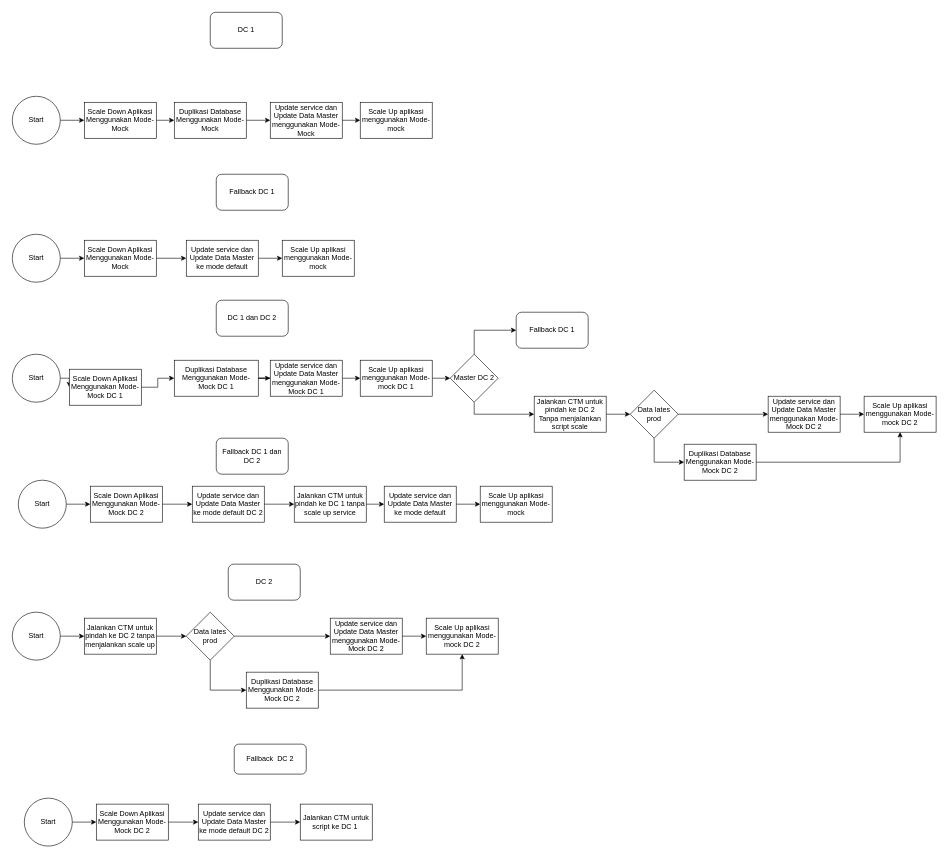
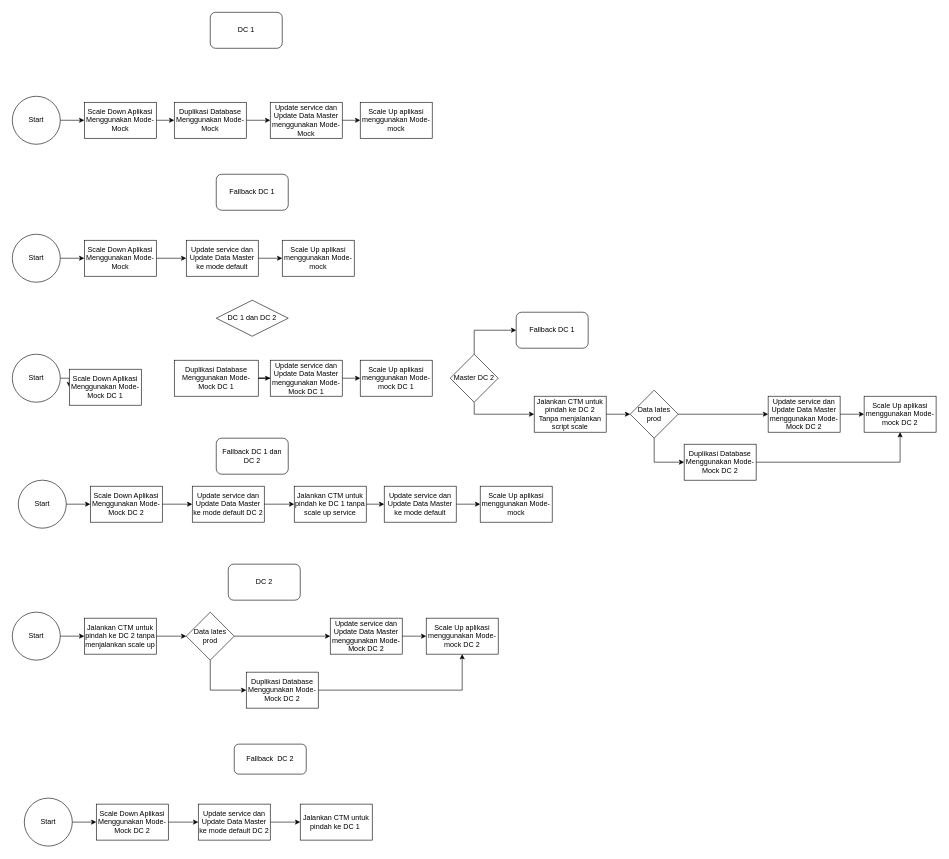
  <mxCell id="0" />
  <mxCell id="1" parent="0" />
  <mxCell id="2" style="edgeStyle=orthogonalEdgeStyle;rounded=0;orthogonalLoop=1;jettySize=auto;html=1;exitX=1;exitY=0.5;exitDx=0;exitDy=0;entryX=0;entryY=0.5;entryDx=0;entryDy=0;" edge="1" parent="1" source="3" target="5"><mxGeometry relative="1" as="geometry" /></mxCell>
  <mxCell id="3" value="Start" style="ellipse;whiteSpace=wrap;html=1;aspect=fixed;" vertex="1" parent="1"><mxGeometry x="20" y="160" width="80" height="80" as="geometry" /></mxCell>
  <mxCell id="4" style="edgeStyle=orthogonalEdgeStyle;rounded=0;orthogonalLoop=1;jettySize=auto;html=1;exitX=1;exitY=0.5;exitDx=0;exitDy=0;entryX=0;entryY=0.5;entryDx=0;entryDy=0;" edge="1" parent="1" source="5" target="7"><mxGeometry relative="1" as="geometry" /></mxCell>
  <mxCell id="5" value="Scale Down Aplikasi Menggunakan Mode-Mock" style="rounded=0;whiteSpace=wrap;html=1;" vertex="1" parent="1"><mxGeometry x="140" y="170" width="120" height="60" as="geometry" /></mxCell>
  <mxCell id="6" style="edgeStyle=orthogonalEdgeStyle;rounded=0;orthogonalLoop=1;jettySize=auto;html=1;exitX=1;exitY=0.5;exitDx=0;exitDy=0;" edge="1" parent="1" source="7" target="9"><mxGeometry relative="1" as="geometry" /></mxCell>
  <mxCell id="7" value="Duplikasi Database Menggunakan Mode-Mock" style="rounded=0;whiteSpace=wrap;html=1;" vertex="1" parent="1"><mxGeometry x="290" y="170" width="120" height="60" as="geometry" /></mxCell>
  <mxCell id="8" style="edgeStyle=orthogonalEdgeStyle;rounded=0;orthogonalLoop=1;jettySize=auto;html=1;exitX=1;exitY=0.5;exitDx=0;exitDy=0;entryX=0;entryY=0.5;entryDx=0;entryDy=0;" edge="1" parent="1" source="9" target="10"><mxGeometry relative="1" as="geometry" /></mxCell>
  <mxCell id="9" value="Update service dan Update Data Master menggunakan Mode-Mock" style="rounded=0;whiteSpace=wrap;html=1;" vertex="1" parent="1"><mxGeometry x="450" y="170" width="120" height="60" as="geometry" /></mxCell>
  <mxCell id="10" value="Scale Up aplikasi menggunakan Mode-mock" style="rounded=0;whiteSpace=wrap;html=1;" vertex="1" parent="1"><mxGeometry x="600" y="170" width="120" height="60" as="geometry" /></mxCell>
  <mxCell id="11" value="DC 1" style="rounded=1;whiteSpace=wrap;html=1;" vertex="1" parent="1"><mxGeometry x="350" y="20" width="120" height="60" as="geometry" /></mxCell>
  <mxCell id="12" value="Fallback DC 1" style="rounded=1;whiteSpace=wrap;html=1;" vertex="1" parent="1"><mxGeometry x="360" y="290" width="120" height="60" as="geometry" /></mxCell>
  <mxCell id="13" style="edgeStyle=orthogonalEdgeStyle;rounded=0;orthogonalLoop=1;jettySize=auto;html=1;exitX=1;exitY=0.5;exitDx=0;exitDy=0;entryX=0;entryY=0.5;entryDx=0;entryDy=0;" edge="1" source="14" target="16" parent="1"><mxGeometry relative="1" as="geometry" /></mxCell>
  <mxCell id="14" value="Start" style="ellipse;whiteSpace=wrap;html=1;aspect=fixed;" vertex="1" parent="1"><mxGeometry x="20" y="390" width="80" height="80" as="geometry" /></mxCell>
  <mxCell id="15" style="edgeStyle=orthogonalEdgeStyle;rounded=0;orthogonalLoop=1;jettySize=auto;html=1;exitX=1;exitY=0.5;exitDx=0;exitDy=0;entryX=0;entryY=0.5;entryDx=0;entryDy=0;" edge="1" source="16" target="18" parent="1"><mxGeometry relative="1" as="geometry" /></mxCell>
  <mxCell id="16" value="Scale Down Aplikasi Menggunakan Mode-Mock" style="rounded=0;whiteSpace=wrap;html=1;" vertex="1" parent="1"><mxGeometry x="140" y="400" width="120" height="60" as="geometry" /></mxCell>
  <mxCell id="17" style="edgeStyle=orthogonalEdgeStyle;rounded=0;orthogonalLoop=1;jettySize=auto;html=1;exitX=1;exitY=0.5;exitDx=0;exitDy=0;entryX=0;entryY=0.5;entryDx=0;entryDy=0;" edge="1" parent="1" source="18" target="19"><mxGeometry relative="1" as="geometry" /></mxCell>
  <mxCell id="18" value="Update service dan Update Data Master ke mode default" style="rounded=0;whiteSpace=wrap;html=1;" vertex="1" parent="1"><mxGeometry x="310" y="400" width="120" height="60" as="geometry" /></mxCell>
  <mxCell id="19" value="Scale Up aplikasi menggunakan Mode-mock" style="rounded=0;whiteSpace=wrap;html=1;" vertex="1" parent="1"><mxGeometry x="470" y="400" width="120" height="60" as="geometry" /></mxCell>
- <mxCell id="20" value="DC 1 dan DC 2" style="rounded=1;whiteSpace=wrap;html=1;" vertex="1" parent="1"><mxGeometry x="360" y="500" width="120" height="60" as="geometry" /></mxCell>
+ <mxCell id="20" value="DC 1 dan DC 2" style="rhombus;whiteSpace=wrap;html=1;" vertex="1" parent="1"><mxGeometry x="360" y="500" width="120" height="60" as="geometry" /></mxCell>
  <mxCell id="21" style="edgeStyle=orthogonalEdgeStyle;rounded=0;orthogonalLoop=1;jettySize=auto;html=1;exitX=1;exitY=0.5;exitDx=0;exitDy=0;entryX=0;entryY=0.5;entryDx=0;entryDy=0;" edge="1" source="22" target="24" parent="1"><mxGeometry relative="1" as="geometry" /></mxCell>
  <mxCell id="22" value="Start" style="ellipse;whiteSpace=wrap;html=1;aspect=fixed;" vertex="1" parent="1"><mxGeometry x="20" y="590" width="80" height="80" as="geometry" /></mxCell>
- <mxCell id="23" style="edgeStyle=orthogonalEdgeStyle;rounded=0;orthogonalLoop=1;jettySize=auto;html=1;exitX=1;exitY=0.5;exitDx=0;exitDy=0;entryX=0;entryY=0.5;entryDx=0;entryDy=0;" edge="1" source="24" target="26" parent="1"><mxGeometry relative="1" as="geometry" /></mxCell>
  <mxCell id="24" value="Scale Down Aplikasi Menggunakan Mode-Mock DC 1" style="rounded=0;whiteSpace=wrap;html=1;" vertex="1" parent="1"><mxGeometry x="115" y="615" width="120" height="60" as="geometry" /></mxCell>
  <mxCell id="25" style="edgeStyle=orthogonalEdgeStyle;rounded=0;orthogonalLoop=1;jettySize=auto;html=1;exitX=1;exitY=0.5;exitDx=0;exitDy=0;" edge="1" source="26" target="28" parent="1"><mxGeometry relative="1" as="geometry" /></mxCell>
  <mxCell id="26" value="Duplikasi Database Menggunakan Mode-Mock DC 1" style="rounded=0;whiteSpace=wrap;html=1;" vertex="1" parent="1"><mxGeometry x="290" y="600" width="140" height="60" as="geometry" /></mxCell>
  <mxCell id="27" style="edgeStyle=orthogonalEdgeStyle;rounded=0;orthogonalLoop=1;jettySize=auto;html=1;exitX=1;exitY=0.5;exitDx=0;exitDy=0;entryX=0;entryY=0.5;entryDx=0;entryDy=0;" edge="1" source="28" target="30" parent="1"><mxGeometry relative="1" as="geometry" /></mxCell>
  <mxCell id="28" value="Update service dan Update Data Master menggunakan Mode-Mock DC 1" style="rounded=0;whiteSpace=wrap;html=1;" vertex="1" parent="1"><mxGeometry x="450" y="600" width="120" height="60" as="geometry" /></mxCell>
- <mxCell id="29" style="edgeStyle=orthogonalEdgeStyle;rounded=0;orthogonalLoop=1;jettySize=auto;html=1;exitX=1;exitY=0.5;exitDx=0;exitDy=0;entryX=0;entryY=0.5;entryDx=0;entryDy=0;" edge="1" parent="1" source="30" target="33"><mxGeometry relative="1" as="geometry" /></mxCell>
  <mxCell id="30" value="Scale Up aplikasi menggunakan Mode-mock DC 1" style="rounded=0;whiteSpace=wrap;html=1;" vertex="1" parent="1"><mxGeometry x="600" y="600" width="120" height="60" as="geometry" /></mxCell>
  <mxCell id="31" style="edgeStyle=orthogonalEdgeStyle;rounded=0;orthogonalLoop=1;jettySize=auto;html=1;exitX=0.5;exitY=0;exitDx=0;exitDy=0;entryX=0;entryY=0.5;entryDx=0;entryDy=0;" edge="1" parent="1" source="33" target="34"><mxGeometry relative="1" as="geometry" /></mxCell>
  <mxCell id="32" style="edgeStyle=orthogonalEdgeStyle;rounded=0;orthogonalLoop=1;jettySize=auto;html=1;exitX=0.5;exitY=1;exitDx=0;exitDy=0;entryX=0;entryY=0.5;entryDx=0;entryDy=0;" edge="1" parent="1" source="33" target="36"><mxGeometry relative="1" as="geometry" /></mxCell>
  <mxCell id="33" value="Master DC 2" style="rhombus;whiteSpace=wrap;html=1;" vertex="1" parent="1"><mxGeometry x="750" y="590" width="80" height="80" as="geometry" /></mxCell>
  <mxCell id="34" value="Fallback DC 1" style="rounded=1;whiteSpace=wrap;html=1;" vertex="1" parent="1"><mxGeometry x="860" y="520" width="120" height="60" as="geometry" /></mxCell>
  <mxCell id="35" style="edgeStyle=orthogonalEdgeStyle;rounded=0;orthogonalLoop=1;jettySize=auto;html=1;exitX=1;exitY=0.5;exitDx=0;exitDy=0;entryX=0;entryY=0.5;entryDx=0;entryDy=0;" edge="1" parent="1" source="36" target="39"><mxGeometry relative="1" as="geometry" /></mxCell>
  <mxCell id="36" value="Jalankan CTM untuk pindah ke DC 2 Tanpa menjalankan script scale" style="rounded=0;whiteSpace=wrap;html=1;" vertex="1" parent="1"><mxGeometry x="890" y="660" width="120" height="60" as="geometry" /></mxCell>
  <mxCell id="37" style="edgeStyle=orthogonalEdgeStyle;rounded=0;orthogonalLoop=1;jettySize=auto;html=1;exitX=1;exitY=0.5;exitDx=0;exitDy=0;" edge="1" parent="1" source="39" target="41"><mxGeometry relative="1" as="geometry"><mxPoint x="1200" y="680" as="targetPoint" /></mxGeometry></mxCell>
  <mxCell id="38" style="edgeStyle=orthogonalEdgeStyle;rounded=0;orthogonalLoop=1;jettySize=auto;html=1;exitX=0.5;exitY=1;exitDx=0;exitDy=0;entryX=0;entryY=0.5;entryDx=0;entryDy=0;" edge="1" parent="1" source="39" target="44"><mxGeometry relative="1" as="geometry" /></mxCell>
  <mxCell id="39" value="Data lates prod" style="rhombus;whiteSpace=wrap;html=1;" vertex="1" parent="1"><mxGeometry x="1050" width="80" height="80" as="geometry" y="650" /></mxCell>
  <mxCell id="40" style="edgeStyle=orthogonalEdgeStyle;rounded=0;orthogonalLoop=1;jettySize=auto;html=1;exitX=1;exitY=0.5;exitDx=0;exitDy=0;entryX=0;entryY=0.5;entryDx=0;entryDy=0;" edge="1" parent="1" source="41" target="42"><mxGeometry relative="1" as="geometry" /></mxCell>
  <mxCell id="41" value="&lt;br&gt;&lt;span style=&quot;color: rgb(0, 0, 0); font-family: Helvetica; font-size: 12px; font-style: normal; font-variant-ligatures: normal; font-variant-caps: normal; font-weight: 400; letter-spacing: normal; orphans: 2; text-align: center; text-indent: 0px; text-transform: none; widows: 2; word-spacing: 0px; -webkit-text-stroke-width: 0px; white-space: normal; background-color: rgb(251, 251, 251); text-decoration-thickness: initial; text-decoration-style: initial; text-decoration-color: initial; float: none; display: inline !important;&quot;&gt;Update service dan Update Data Master menggunakan Mode-Mock DC 2&lt;/span&gt;&lt;div&gt;&lt;br/&gt;&lt;/div&gt;" style="rounded=0;whiteSpace=wrap;html=1;" vertex="1" parent="1"><mxGeometry x="1280" y="660" width="120" height="60" as="geometry" /></mxCell>
  <mxCell id="42" value="Scale Up aplikasi menggunakan Mode-mock DC 2" style="rounded=0;whiteSpace=wrap;html=1;" vertex="1" parent="1"><mxGeometry x="1440" y="660" width="120" height="60" as="geometry" /></mxCell>
  <mxCell id="43" style="edgeStyle=orthogonalEdgeStyle;rounded=0;orthogonalLoop=1;jettySize=auto;html=1;exitX=1;exitY=0.5;exitDx=0;exitDy=0;entryX=0.5;entryY=1;entryDx=0;entryDy=0;" edge="1" parent="1" source="44" target="42"><mxGeometry relative="1" as="geometry" /></mxCell>
  <mxCell id="44" value="Duplikasi Database Menggunakan Mode-Mock DC 2" style="rounded=0;whiteSpace=wrap;html=1;" vertex="1" parent="1"><mxGeometry x="1140" y="740" width="120" height="60" as="geometry" /></mxCell>
  <mxCell id="45" value="Fallback DC 1 dan DC 2" style="rounded=1;whiteSpace=wrap;html=1;" vertex="1" parent="1"><mxGeometry x="360" y="730" width="120" height="60" as="geometry" /></mxCell>
  <mxCell id="46" style="edgeStyle=orthogonalEdgeStyle;rounded=0;orthogonalLoop=1;jettySize=auto;html=1;exitX=1;exitY=0.5;exitDx=0;exitDy=0;entryX=0;entryY=0.5;entryDx=0;entryDy=0;" edge="1" parent="1" source="47" target="49"><mxGeometry relative="1" as="geometry" /></mxCell>
  <mxCell id="47" value="Start" style="ellipse;whiteSpace=wrap;html=1;aspect=fixed;" vertex="1" parent="1"><mxGeometry x="30" y="800" width="80" height="80" as="geometry" /></mxCell>
  <mxCell id="48" style="edgeStyle=orthogonalEdgeStyle;rounded=0;orthogonalLoop=1;jettySize=auto;html=1;exitX=1;exitY=0.5;exitDx=0;exitDy=0;entryX=0;entryY=0.5;entryDx=0;entryDy=0;" edge="1" parent="1" source="49" target="51"><mxGeometry relative="1" as="geometry" /></mxCell>
  <mxCell id="49" value="Scale Down Aplikasi Menggunakan Mode-Mock DC 2" style="rounded=0;whiteSpace=wrap;html=1;" vertex="1" parent="1"><mxGeometry x="150" y="810" width="120" height="60" as="geometry" /></mxCell>
  <mxCell id="50" style="edgeStyle=orthogonalEdgeStyle;rounded=0;orthogonalLoop=1;jettySize=auto;html=1;exitX=1;exitY=0.5;exitDx=0;exitDy=0;" edge="1" parent="1" source="51" target="53"><mxGeometry relative="1" as="geometry"><mxPoint x="480" y="840" as="targetPoint" /></mxGeometry></mxCell>
  <mxCell id="51" value="Update service dan Update Data Master ke mode default DC 2" style="rounded=0;whiteSpace=wrap;html=1;" vertex="1" parent="1"><mxGeometry x="320" y="810" width="120" height="60" as="geometry" /></mxCell>
  <mxCell id="52" style="edgeStyle=orthogonalEdgeStyle;rounded=0;orthogonalLoop=1;jettySize=auto;html=1;exitX=1;exitY=0.5;exitDx=0;exitDy=0;entryX=0;entryY=0.5;entryDx=0;entryDy=0;" edge="1" parent="1" source="53" target="76"><mxGeometry relative="1" as="geometry" /></mxCell>
  <mxCell id="53" value="Jalankan CTM untuk pindah ke DC 1 tanpa scale up service" style="rounded=0;whiteSpace=wrap;html=1;" vertex="1" parent="1"><mxGeometry x="490" y="810" width="120" height="60" as="geometry" /></mxCell>
  <mxCell id="54" value="DC 2" style="rounded=1;whiteSpace=wrap;html=1;" vertex="1" parent="1"><mxGeometry x="380" y="940" width="120" height="60" as="geometry" /></mxCell>
  <mxCell id="55" style="edgeStyle=orthogonalEdgeStyle;rounded=0;orthogonalLoop=1;jettySize=auto;html=1;exitX=1;exitY=0.5;exitDx=0;exitDy=0;entryX=0;entryY=0.5;entryDx=0;entryDy=0;" edge="1" parent="1" source="56" target="58"><mxGeometry relative="1" as="geometry" /></mxCell>
  <mxCell id="56" value="Start" style="ellipse;whiteSpace=wrap;html=1;aspect=fixed;" vertex="1" parent="1"><mxGeometry x="20" y="1020" width="80" height="80" as="geometry" /></mxCell>
  <mxCell id="57" style="edgeStyle=orthogonalEdgeStyle;rounded=0;orthogonalLoop=1;jettySize=auto;html=1;exitX=1;exitY=0.5;exitDx=0;exitDy=0;" edge="1" parent="1" source="58" target="61"><mxGeometry relative="1" as="geometry" /></mxCell>
  <mxCell id="58" value="Jalankan CTM untuk pindah ke DC 2 tanpa menjalankan scale up" style="rounded=0;whiteSpace=wrap;html=1;" vertex="1" parent="1"><mxGeometry x="140" y="1030" width="120" height="60" as="geometry" /></mxCell>
  <mxCell id="59" style="edgeStyle=orthogonalEdgeStyle;rounded=0;orthogonalLoop=1;jettySize=auto;html=1;exitX=1;exitY=0.5;exitDx=0;exitDy=0;" edge="1" parent="1" source="61" target="63"><mxGeometry relative="1" as="geometry"><mxPoint x="470" y="1060" as="targetPoint" /></mxGeometry></mxCell>
  <mxCell id="60" style="edgeStyle=orthogonalEdgeStyle;rounded=0;orthogonalLoop=1;jettySize=auto;html=1;exitX=0.5;exitY=1;exitDx=0;exitDy=0;entryX=0;entryY=0.5;entryDx=0;entryDy=0;" edge="1" parent="1" source="61" target="66"><mxGeometry relative="1" as="geometry" /></mxCell>
  <mxCell id="61" value="Data lates prod" style="rhombus;whiteSpace=wrap;html=1;" vertex="1" parent="1"><mxGeometry x="310" y="1020" width="80" height="80" as="geometry" /></mxCell>
  <mxCell id="62" style="edgeStyle=orthogonalEdgeStyle;rounded=0;orthogonalLoop=1;jettySize=auto;html=1;exitX=1;exitY=0.5;exitDx=0;exitDy=0;entryX=0;entryY=0.5;entryDx=0;entryDy=0;" edge="1" parent="1" source="63" target="64"><mxGeometry relative="1" as="geometry" /></mxCell>
  <mxCell id="63" value="&lt;br&gt;&lt;span style=&quot;color: rgb(0, 0, 0); font-family: Helvetica; font-size: 12px; font-style: normal; font-variant-ligatures: normal; font-variant-caps: normal; font-weight: 400; letter-spacing: normal; orphans: 2; text-align: center; text-indent: 0px; text-transform: none; widows: 2; word-spacing: 0px; -webkit-text-stroke-width: 0px; white-space: normal; background-color: rgb(251, 251, 251); text-decoration-thickness: initial; text-decoration-style: initial; text-decoration-color: initial; float: none; display: inline !important;&quot;&gt;Update service dan Update Data Master menggunakan Mode-Mock DC 2&lt;/span&gt;&lt;div&gt;&lt;br/&gt;&lt;/div&gt;" style="rounded=0;whiteSpace=wrap;html=1;" vertex="1" parent="1"><mxGeometry x="550" y="1030" width="120" height="60" as="geometry" /></mxCell>
  <mxCell id="64" value="Scale Up aplikasi menggunakan Mode-mock DC 2" style="rounded=0;whiteSpace=wrap;html=1;" vertex="1" parent="1"><mxGeometry x="710" y="1030" width="120" height="60" as="geometry" /></mxCell>
  <mxCell id="65" style="edgeStyle=orthogonalEdgeStyle;rounded=0;orthogonalLoop=1;jettySize=auto;html=1;exitX=1;exitY=0.5;exitDx=0;exitDy=0;entryX=0.5;entryY=1;entryDx=0;entryDy=0;" edge="1" parent="1" source="66" target="64"><mxGeometry relative="1" as="geometry" /></mxCell>
  <mxCell id="66" value="Duplikasi Database Menggunakan Mode-Mock DC 2" style="rounded=0;whiteSpace=wrap;html=1;" vertex="1" parent="1"><mxGeometry x="410" y="1120" width="120" height="60" as="geometry" /></mxCell>
  <mxCell id="67" value="Fallback&amp;nbsp; DC 2" style="rounded=1;whiteSpace=wrap;html=1;" vertex="1" parent="1"><mxGeometry x="390" y="1240" width="120" height="50" as="geometry" /></mxCell>
  <mxCell id="68" style="edgeStyle=orthogonalEdgeStyle;rounded=0;orthogonalLoop=1;jettySize=auto;html=1;exitX=1;exitY=0.5;exitDx=0;exitDy=0;entryX=0;entryY=0.5;entryDx=0;entryDy=0;" edge="1" parent="1" source="69" target="71"><mxGeometry relative="1" as="geometry" /></mxCell>
  <mxCell id="69" value="Start" style="ellipse;whiteSpace=wrap;html=1;aspect=fixed;" vertex="1" parent="1"><mxGeometry x="40" y="1330" width="80" height="80" as="geometry" /></mxCell>
  <mxCell id="70" style="edgeStyle=orthogonalEdgeStyle;rounded=0;orthogonalLoop=1;jettySize=auto;html=1;exitX=1;exitY=0.5;exitDx=0;exitDy=0;entryX=0;entryY=0.5;entryDx=0;entryDy=0;" edge="1" parent="1" source="71" target="73"><mxGeometry relative="1" as="geometry" /></mxCell>
  <mxCell id="71" value="Scale Down Aplikasi Menggunakan Mode-Mock DC 2" style="rounded=0;whiteSpace=wrap;html=1;" vertex="1" parent="1"><mxGeometry x="160" y="1340" width="120" height="60" as="geometry" /></mxCell>
  <mxCell id="72" style="edgeStyle=orthogonalEdgeStyle;rounded=0;orthogonalLoop=1;jettySize=auto;html=1;exitX=1;exitY=0.5;exitDx=0;exitDy=0;" edge="1" parent="1" source="73" target="74"><mxGeometry relative="1" as="geometry"><mxPoint x="490" y="1370" as="targetPoint" /></mxGeometry></mxCell>
  <mxCell id="73" value="Update service dan Update Data Master ke mode default DC 2" style="rounded=0;whiteSpace=wrap;html=1;" vertex="1" parent="1"><mxGeometry x="330" y="1340" width="120" height="60" as="geometry" /></mxCell>
- <mxCell id="74" value="Jalankan CTM untuk script ke DC 1&amp;nbsp;" style="rounded=0;whiteSpace=wrap;html=1;" vertex="1" parent="1"><mxGeometry x="500" y="1340" width="120" height="60" as="geometry" /></mxCell>
+ <mxCell id="74" value="Jalankan CTM untuk pindah ke DC 1&amp;nbsp;" style="rounded=0;whiteSpace=wrap;html=1;" vertex="1" parent="1"><mxGeometry x="500" y="1340" width="120" height="60" as="geometry" /></mxCell>
  <mxCell id="75" style="edgeStyle=orthogonalEdgeStyle;rounded=0;orthogonalLoop=1;jettySize=auto;html=1;exitX=1;exitY=0.5;exitDx=0;exitDy=0;entryX=0;entryY=0.5;entryDx=0;entryDy=0;" edge="1" parent="1" source="76" target="77"><mxGeometry relative="1" as="geometry" /></mxCell>
  <mxCell id="76" value="Update service dan Update Data Master ke mode default" style="rounded=0;whiteSpace=wrap;html=1;" vertex="1" parent="1"><mxGeometry x="640" y="810" width="120" height="60" as="geometry" /></mxCell>
  <mxCell id="77" value="Scale Up aplikasi menggunakan Mode-mock" style="rounded=0;whiteSpace=wrap;html=1;" vertex="1" parent="1"><mxGeometry x="800" y="810" width="120" height="60" as="geometry" /></mxCell>
